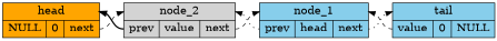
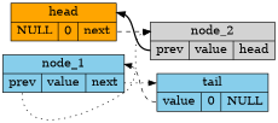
  digraph {
    rankdir=LR
    node [fillcolor=skyblue fontsize=16 shape=record style=filled]
    edge [headport=T style=dashed tailport=n]
    n1 [fillcolor=orange label="<T>head |{<p>NULL|<v>0|<n>next}"]
-   n2 [fillcolor=lightgrey label="<T>node_2 |{<p>prev|<v>value|<n>next}"]
-   n3 [label="<T>node_1 |{<p>prev|<v>head|<n>next}"]
+   n2 [fillcolor=lightgrey label="<T>node_2 |{<p>prev|<v>value|<n>head}"]
+   n3 [label="<T>node_1 |{<p>prev|<v>value|<n>next}"]
    n4 [label="<T>tail |{<p>value|<v>0|<n>NULL}"]
    n1 -> n2
    n2 -> n1 [style=bold tailport=p]
-   n2 -> n3
    n3 -> n2 [style=dotted tailport=p]
    n3 -> n4 [style=dotted]
    n4 -> n3 [tailport=p]
  }
